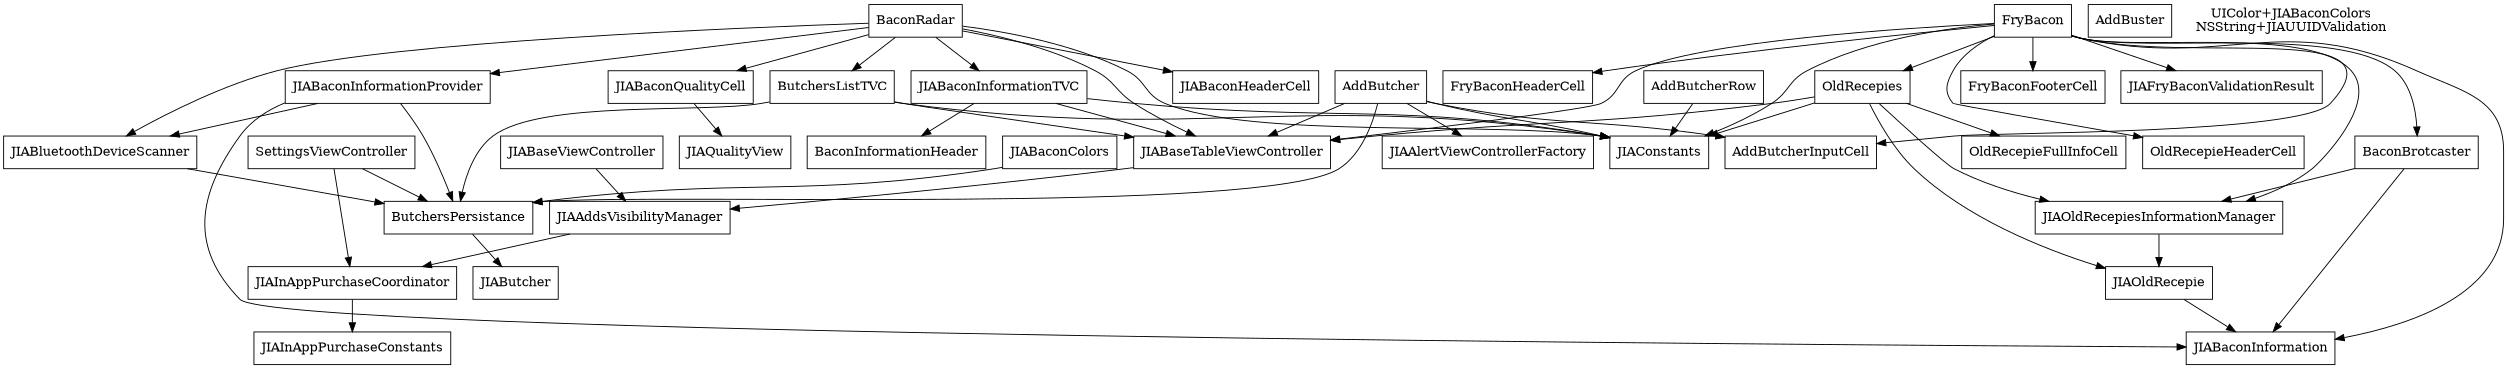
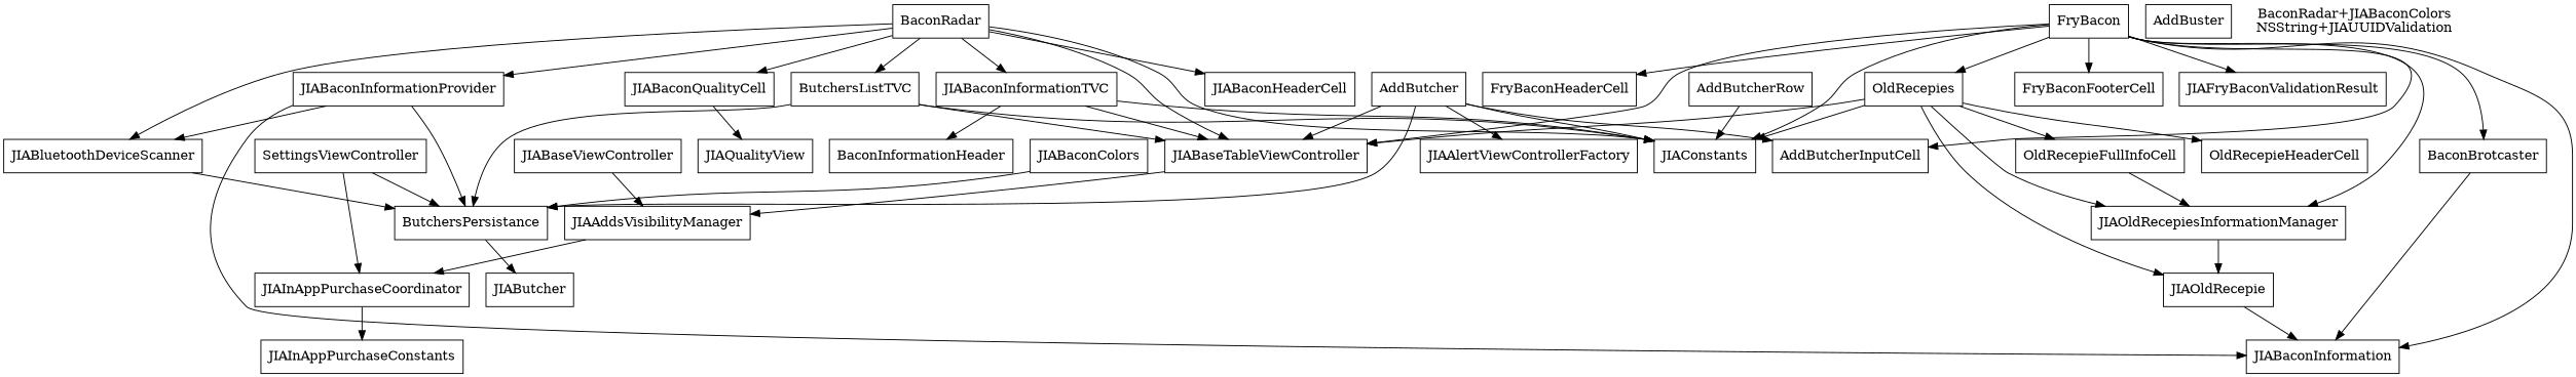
  digraph {
    node [shape=box]
    ButchersListTVC
    JIABaseTableViewController
    ButchersPersistance
    JIAConstants
    JIAAddsVisibilityManager
    JIAButcher
    JIAInAppPurchaseCoordinator
    AddButcher
    AddButcherInputCell
    JIAAlertViewControllerFactory
    AddButcherRow
    OldRecepies
    JIAOldRecepiesInformationManager
    JIAOldRecepie
    OldRecepieHeaderCell
    OldRecepieFullInfoCell
    JIABaconInformation
    JIAInAppPurchaseConstants
    JIABaconInformationTVC
    BaconInformationHeader
    JIABaconQualityCell
    JIAQualityView
    BaconRadar
    JIABaconHeaderCell
    JIABaconInformationProvider
    JIABluetoothDeviceScanner
    JIABaseViewController
    BaconBrotcaster
    n29 [label=JIABaconColors]
    SettingsViewController
    AddBuster
    FryBacon
    FryBaconHeaderCell
    FryBaconFooterCell
    JIAFryBaconValidationResult
-   n36 [label="UIColor+JIABaconColors\nNSString+JIAUUIDValidation" shape=plaintext]
+   n36 [label="BaconRadar+JIABaconColors\nNSString+JIAUUIDValidation" shape=plaintext]
    ButchersListTVC -> JIABaseTableViewController
    ButchersListTVC -> ButchersPersistance
    ButchersListTVC -> JIAConstants
    JIABaseTableViewController -> JIAAddsVisibilityManager
    ButchersPersistance -> JIAButcher
    JIAAddsVisibilityManager -> JIAInAppPurchaseCoordinator
    JIAInAppPurchaseCoordinator -> JIAInAppPurchaseConstants
    AddButcher -> JIABaseTableViewController
    AddButcher -> ButchersPersistance
    AddButcher -> JIAConstants
    AddButcher -> AddButcherInputCell
    AddButcher -> JIAAlertViewControllerFactory
    AddButcherRow -> JIAConstants
    OldRecepies -> JIABaseTableViewController
    OldRecepies -> JIAConstants
    OldRecepies -> JIAOldRecepiesInformationManager
    OldRecepies -> JIAOldRecepie
-   FryBacon -> OldRecepieHeaderCell
+   OldRecepies -> OldRecepieHeaderCell
    OldRecepies -> OldRecepieFullInfoCell
    JIAOldRecepiesInformationManager -> JIAOldRecepie
    JIAOldRecepie -> JIABaconInformation
    JIABaconInformationTVC -> JIABaseTableViewController
    JIABaconInformationTVC -> JIAConstants
    JIABaconInformationTVC -> BaconInformationHeader
    JIABaconQualityCell -> JIAQualityView
    BaconRadar -> ButchersListTVC
    BaconRadar -> JIABaseTableViewController
    BaconRadar -> JIAConstants
    BaconRadar -> JIABaconInformationTVC
    BaconRadar -> JIABaconQualityCell
    BaconRadar -> JIABaconHeaderCell
    BaconRadar -> JIABaconInformationProvider
    BaconRadar -> JIABluetoothDeviceScanner
    JIABaconInformationProvider -> ButchersPersistance
    JIABaconInformationProvider -> JIABaconInformation
    JIABaconInformationProvider -> JIABluetoothDeviceScanner
    JIABluetoothDeviceScanner -> ButchersPersistance
    JIABaseViewController -> JIAAddsVisibilityManager
-   BaconBrotcaster -> JIAOldRecepiesInformationManager
+   OldRecepieFullInfoCell -> JIAOldRecepiesInformationManager
    BaconBrotcaster -> JIABaconInformation
    n29 -> ButchersPersistance
    SettingsViewController -> ButchersPersistance
    SettingsViewController -> JIAInAppPurchaseCoordinator
    FryBacon -> JIABaseTableViewController
    FryBacon -> JIAConstants
    FryBacon -> AddButcherInputCell
    FryBacon -> OldRecepies
    FryBacon -> JIAOldRecepiesInformationManager
    FryBacon -> JIABaconInformation
    FryBacon -> BaconBrotcaster
    FryBacon -> FryBaconHeaderCell
    FryBacon -> FryBaconFooterCell
    FryBacon -> JIAFryBaconValidationResult
  }
